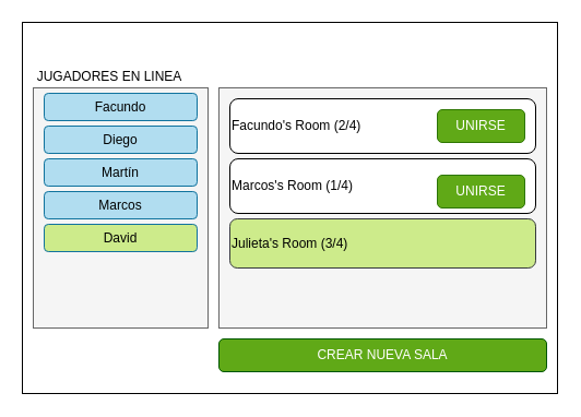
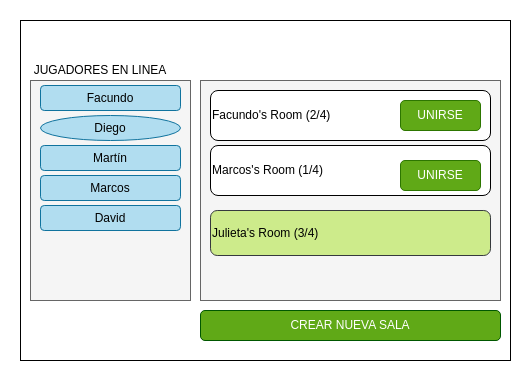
  <mxCell id="0" />
  <mxCell id="1" parent="0" />
  <mxCell id="2" value="" style="rounded=0;whiteSpace=wrap;html=1;" vertex="1" parent="1"><mxGeometry x="20" y="20" width="490" height="340" as="geometry" /></mxCell>
  <mxCell id="3" value="CREAR NUEVA SALA" style="rounded=1;whiteSpace=wrap;html=1;fillColor=#60a917;strokeColor=#005700;fontColor=#ffffff;" vertex="1" parent="1"><mxGeometry x="200" y="310" width="300" height="30" as="geometry" /></mxCell>
  <mxCell id="4" value="" style="rounded=0;whiteSpace=wrap;html=1;fillColor=#f5f5f5;strokeColor=#666666;fontColor=#333333;" vertex="1" parent="1"><mxGeometry x="200" y="80" width="300" height="220" as="geometry" /></mxCell>
  <mxCell id="5" value="&lt;div align=&quot;left&quot;&gt;Facundo's Room (2/4)&lt;/div&gt;" style="rounded=1;whiteSpace=wrap;html=1;gradientColor=#ffffff;align=left;" vertex="1" parent="1"><mxGeometry x="210" y="90" width="280" height="50" as="geometry" /></mxCell>
  <mxCell id="6" value="Marcos's Room (1/4)" style="rounded=1;whiteSpace=wrap;html=1;gradientColor=#ffffff;align=left;" vertex="1" parent="1"><mxGeometry x="210" y="145" width="280" height="50" as="geometry" /></mxCell>
  <mxCell id="7" value="UNIRSE" style="rounded=1;whiteSpace=wrap;html=1;fillColor=#60a917;strokeColor=#2D7600;fontColor=#ffffff;" vertex="1" parent="1"><mxGeometry x="400" y="160" width="80" height="30" as="geometry" /></mxCell>
  <mxCell id="8" value="UNIRSE" style="rounded=1;whiteSpace=wrap;html=1;fillColor=#60a917;strokeColor=#2D7600;fontColor=#ffffff;" vertex="1" parent="1"><mxGeometry x="400" y="100" width="80" height="30" as="geometry" /></mxCell>
  <mxCell id="9" value="" style="rounded=0;whiteSpace=wrap;html=1;fillColor=#f5f5f5;strokeColor=#666666;fontColor=#333333;" vertex="1" parent="1"><mxGeometry x="30" y="80" width="160" height="220" as="geometry" /></mxCell>
  <mxCell id="10" value="JUGADORES EN LINEA" style="text;html=1;strokeColor=none;fillColor=none;align=center;verticalAlign=middle;whiteSpace=wrap;rounded=0;" vertex="1" parent="1"><mxGeometry x="30" y="60" width="140" height="20" as="geometry" /></mxCell>
  <mxCell id="11" value="Facundo" style="rounded=1;whiteSpace=wrap;html=1;fillColor=#b1ddf0;strokeColor=#10739e;" vertex="1" parent="1"><mxGeometry x="40" y="85" width="140" height="25" as="geometry" /></mxCell>
- <mxCell id="12" value="Diego" style="rounded=1;whiteSpace=wrap;html=1;fillColor=#b1ddf0;strokeColor=#10739e;" vertex="1" parent="1"><mxGeometry x="40" y="115" width="140" height="25" as="geometry" /></mxCell>
+ <mxCell id="12" value="Diego" style="ellipse;whiteSpace=wrap;html=1;fillColor=#b1ddf0;strokeColor=#10739e;" vertex="1" parent="1"><mxGeometry x="40" y="115" width="140" height="25" as="geometry" /></mxCell>
  <mxCell id="13" value="Martín" style="rounded=1;whiteSpace=wrap;html=1;fillColor=#b1ddf0;strokeColor=#10739e;" vertex="1" parent="1"><mxGeometry x="40" y="145" width="140" height="25" as="geometry" /></mxCell>
  <mxCell id="14" value="Marcos" style="rounded=1;whiteSpace=wrap;html=1;fillColor=#b1ddf0;strokeColor=#10739e;" vertex="1" parent="1"><mxGeometry x="40" y="175" width="140" height="25" as="geometry" /></mxCell>
- <mxCell id="15" value="David" style="rounded=1;whiteSpace=wrap;html=1;fillColor=#cdeb8b;strokeColor=#10739e;" vertex="1" parent="1"><mxGeometry x="40" y="205" width="140" height="25" as="geometry" /></mxCell>
- <mxCell id="16" value="&lt;div align=&quot;left&quot;&gt;Julieta's Room (3/4)&lt;br&gt;&lt;/div&gt;" style="rounded=1;whiteSpace=wrap;html=1;align=left;fillColor=#cdeb8b;strokeColor=#36393d;" vertex="1" parent="1"><mxGeometry x="210" y="200" width="280" height="45" as="geometry" /></mxCell>
+ <mxCell id="15" value="David" style="rounded=1;whiteSpace=wrap;html=1;fillColor=#b1ddf0;strokeColor=#10739e;" vertex="1" parent="1"><mxGeometry x="40" y="205" width="140" height="25" as="geometry" /></mxCell>
+ <mxCell id="16" value="&lt;div align=&quot;left&quot;&gt;Julieta's Room (3/4)&lt;br&gt;&lt;/div&gt;" style="rounded=1;whiteSpace=wrap;html=1;align=left;fillColor=#cdeb8b;strokeColor=#36393d;" vertex="1" parent="1"><mxGeometry x="210" y="210" width="280" height="45" as="geometry" /></mxCell>
